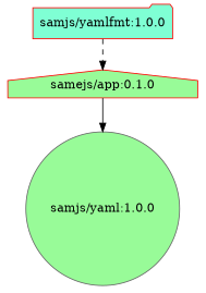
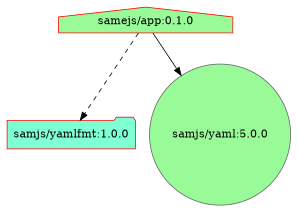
  digraph {
    node [color=red fillcolor=palegreen repo=local style=filled]
    "samjs/yamlfmt:1.0.0" [fillcolor=aquamarine shape=folder]
    "samejs/app:0.1.0" [shape=house repo=""]
-   "samjs/yaml:1.0.0" [color=gray40 shape=circle]
-   "samjs/yamlfmt:1.0.0" -> "samejs/app:0.1.0" [style=dashed]
+   "samjs/yaml:1.0.0" [color=gray40 shape=circle label="samjs/yaml:5.0.0"]
+   "samejs/app:0.1.0" -> "samjs/yamlfmt:1.0.0" [style=dashed]
    "samejs/app:0.1.0" -> "samjs/yaml:1.0.0" [style=solid]
  }
